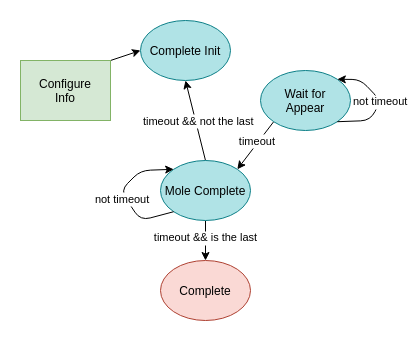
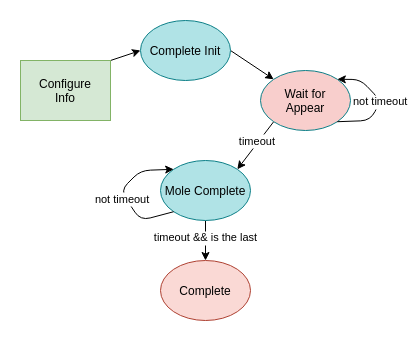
  <mxCell id="0" />
  <mxCell id="1" parent="0" />
  <mxCell id="2" value="" style="edgeStyle=none;exitX=1;exitY=0;exitDx=0;exitDy=0;entryX=0;entryY=0.5;entryDx=0;entryDy=0;" edge="1" parent="1" source="3" target="5"><mxGeometry relative="1" as="geometry" /></mxCell>
  <mxCell id="3" value="Configure&#10;Info" style="fillColor=#d5e8d4;strokeColor=#82b366;rounded=0;" vertex="1" parent="1"><mxGeometry x="20" y="60" width="90" height="60" as="geometry" /></mxCell>
+ <mxCell id="4" value="" style="edgeStyle=none;exitX=1;exitY=0.5;exitDx=0;exitDy=0;entryX=0;entryY=0;entryDx=0;entryDy=0;" edge="1" parent="1" source="5" target="8"><mxGeometry relative="1" as="geometry" /></mxCell>
  <mxCell id="5" value="Complete Init" style="ellipse;fillColor=#b0e3e6;strokeColor=#0e8088;" vertex="1" parent="1"><mxGeometry x="140" y="20" width="90" height="60" as="geometry" /></mxCell>
  <mxCell id="6" value="" style="edgeStyle=none;exitX=0;exitY=1;exitDx=0;exitDy=0;entryX=1;entryY=0;entryDx=0;entryDy=0;" edge="1" parent="1" source="8" target="13"><mxGeometry relative="1" as="geometry" /></mxCell>
  <mxCell id="7" value="timeout" style="edgeLabel;align=center;verticalAlign=middle;resizable=0;points=[];" vertex="1" connectable="0" parent="6"><mxGeometry x="-0.171" y="-2" relative="1" as="geometry"><mxPoint as="offset" /></mxGeometry></mxCell>
- <mxCell id="8" value="Wait for&#10;Appear" style="ellipse;fillColor=#b0e3e6;strokeColor=#0e8088;" vertex="1" parent="1"><mxGeometry x="260" y="70" width="90" height="60" as="geometry" /></mxCell>
+ <mxCell id="8" value="Wait for&#10;Appear" style="ellipse;fillColor=#f8cecc;strokeColor=#0e8088;" vertex="1" parent="1"><mxGeometry x="260" y="70" width="90" height="60" as="geometry" /></mxCell>
  <mxCell id="9" value="" style="edgeStyle=none;exitX=0.5;exitY=1;exitDx=0;exitDy=0;entryX=0.5;entryY=0;entryDx=0;entryDy=0;" edge="1" parent="1" source="13" target="14"><mxGeometry relative="1" as="geometry" /></mxCell>
  <mxCell id="10" value="timeout &amp;&amp; is the last" style="edgeLabel;align=center;verticalAlign=middle;resizable=0;points=[];" vertex="1" connectable="0" parent="9"><mxGeometry x="-0.467" y="-2" relative="1" as="geometry"><mxPoint x="2" y="5" as="offset" /></mxGeometry></mxCell>
- <mxCell id="11" value="" style="edgeStyle=none;exitX=0.5;exitY=0;exitDx=0;exitDy=0;entryX=0.5;entryY=1;entryDx=0;entryDy=0;" edge="1" parent="1" source="13" target="5"><mxGeometry relative="1" as="geometry" /></mxCell>
- <mxCell id="12" value="timeout &amp;&amp; not the last" style="edgeLabel;align=center;verticalAlign=middle;resizable=0;points=[];" vertex="1" connectable="0" parent="11"><mxGeometry x="-0.275" relative="1" as="geometry"><mxPoint y="-11" as="offset" /></mxGeometry></mxCell>
  <mxCell id="13" value="Mole Complete" style="ellipse;fillColor=#b0e3e6;strokeColor=#0e8088;" vertex="1" parent="1"><mxGeometry x="160" y="160" width="90" height="60" as="geometry" /></mxCell>
  <mxCell id="14" value="Complete" style="ellipse;fillColor=#fad9d5;strokeColor=#ae4132;" vertex="1" parent="1"><mxGeometry x="160" y="260" width="90" height="60" as="geometry" /></mxCell>
  <mxCell id="15" value="" style="edgeStyle=none;exitX=1;exitY=1;exitDx=0;exitDy=0;entryX=1;entryY=0;entryDx=0;entryDy=0;" edge="1" parent="1" source="8" target="8"><mxGeometry relative="1" as="geometry"><Array as="points"><mxPoint x="370" y="120" /><mxPoint x="380" y="100" /><mxPoint x="360" y="79" /></Array></mxGeometry></mxCell>
  <mxCell id="16" value="not timeout" style="edgeLabel;align=center;verticalAlign=middle;resizable=0;points=[];" vertex="1" connectable="0" parent="15"><mxGeometry x="-0.271" y="1" relative="1" as="geometry"><mxPoint x="8" y="-14" as="offset" /></mxGeometry></mxCell>
  <mxCell id="17" value="" style="edgeStyle=none;exitX=0;exitY=1;exitDx=0;exitDy=0;entryX=0;entryY=0;entryDx=0;entryDy=0;" edge="1" parent="1" source="13" target="13"><mxGeometry relative="1" as="geometry"><Array as="points"><mxPoint x="140" y="220" /><mxPoint x="120" y="190" /><mxPoint x="140" y="170" /></Array></mxGeometry></mxCell>
  <mxCell id="18" value="not timeout" style="edgeLabel;align=center;verticalAlign=middle;resizable=0;points=[];" vertex="1" connectable="0" parent="17"><mxGeometry x="-0.038" y="3" relative="1" as="geometry"><mxPoint as="offset" /></mxGeometry></mxCell>
